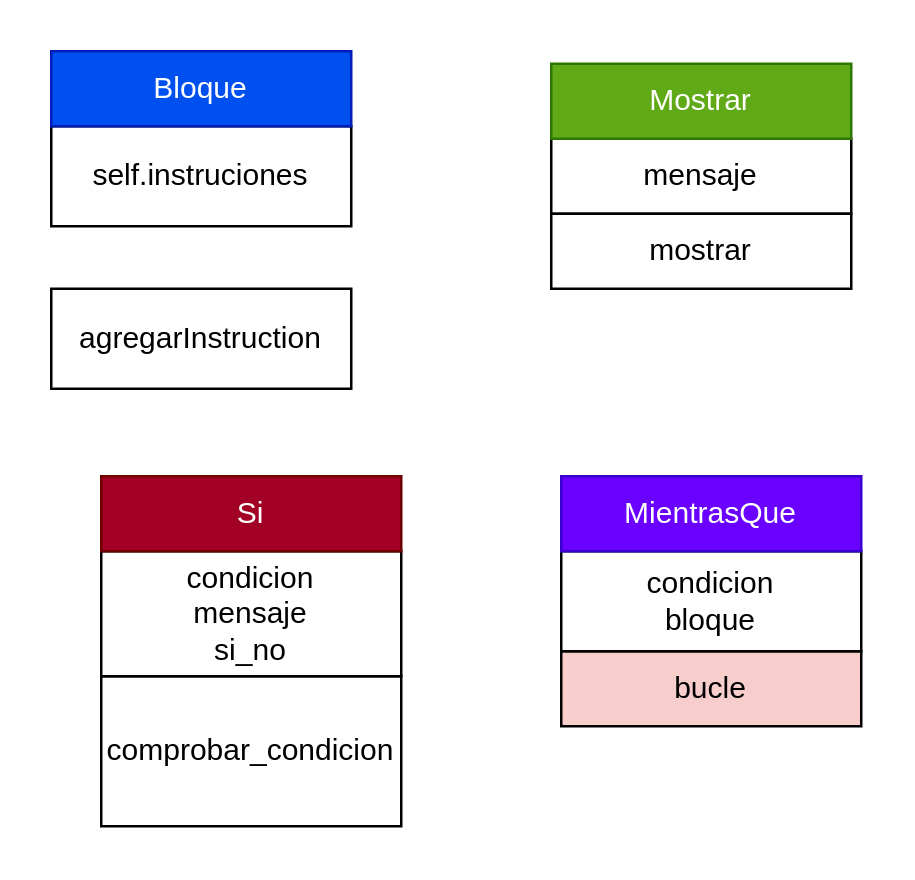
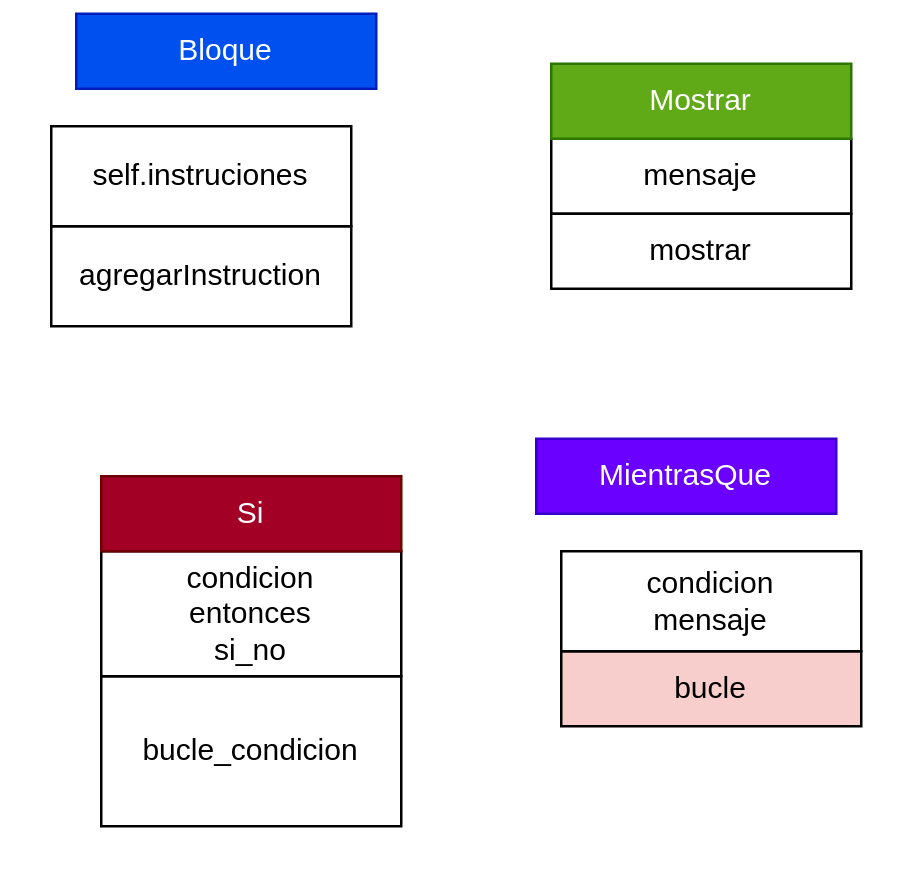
  <mxCell id="0" />
  <mxCell id="1" parent="0" />
- <mxCell id="2" value="comprobar_condicion" style="rounded=0;whiteSpace=wrap;html=1;" vertex="1" parent="1"><mxGeometry x="40" y="270" width="120" height="60" as="geometry" /></mxCell>
- <mxCell id="3" value="condicion&lt;br&gt;mensaje&lt;br&gt;si_no" style="rounded=0;whiteSpace=wrap;html=1;" vertex="1" parent="1"><mxGeometry x="40" y="220" width="120" height="50" as="geometry" /></mxCell>
+ <mxCell id="2" value="bucle_condicion" style="rounded=0;whiteSpace=wrap;html=1;" vertex="1" parent="1"><mxGeometry x="40" y="270" width="120" height="60" as="geometry" /></mxCell>
+ <mxCell id="3" value="condicion&lt;br&gt;entonces&lt;br&gt;si_no" style="rounded=0;whiteSpace=wrap;html=1;" vertex="1" parent="1"><mxGeometry x="40" y="220" width="120" height="50" as="geometry" /></mxCell>
  <mxCell id="4" value="Si" style="rounded=0;whiteSpace=wrap;html=1;fillColor=#a20025;fontColor=#ffffff;strokeColor=#6F0000;" vertex="1" parent="1"><mxGeometry x="40" y="190" width="120" height="30" as="geometry" /></mxCell>
- <mxCell id="5" value="agregarInstruction" style="rounded=0;whiteSpace=wrap;html=1;" vertex="1" parent="1"><mxGeometry x="20" y="115" width="120" height="40" as="geometry" /></mxCell>
+ <mxCell id="5" value="agregarInstruction" style="rounded=0;whiteSpace=wrap;html=1;" vertex="1" parent="1"><mxGeometry x="20" y="90" width="120" height="40" as="geometry" /></mxCell>
  <mxCell id="6" value="self.instruciones" style="rounded=0;whiteSpace=wrap;html=1;" vertex="1" parent="1"><mxGeometry x="20" y="50" width="120" height="40" as="geometry" /></mxCell>
- <mxCell id="7" value="Bloque" style="rounded=0;whiteSpace=wrap;html=1;fillColor=#0050ef;fontColor=#ffffff;strokeColor=#001DBC;" vertex="1" parent="1"><mxGeometry x="20" y="20" width="120" height="30" as="geometry" /></mxCell>
+ <mxCell id="7" value="Bloque" style="rounded=0;whiteSpace=wrap;html=1;fillColor=#0050ef;fontColor=#ffffff;strokeColor=#001DBC;" vertex="1" parent="1"><mxGeometry x="30" y="5" width="120" height="30" as="geometry" /></mxCell>
  <mxCell id="8" value="mensaje" style="rounded=0;whiteSpace=wrap;html=1;" vertex="1" parent="1"><mxGeometry x="220" y="55" width="120" height="30" as="geometry" /></mxCell>
  <mxCell id="9" value="Mostrar" style="rounded=0;whiteSpace=wrap;html=1;fillColor=#60a917;fontColor=#ffffff;strokeColor=#2D7600;" vertex="1" parent="1"><mxGeometry x="220" y="25" width="120" height="30" as="geometry" /></mxCell>
  <mxCell id="10" value="bucle" style="rounded=0;whiteSpace=wrap;html=1;fillColor=#f8cecc;" vertex="1" parent="1"><mxGeometry x="224" y="260" width="120" height="30" as="geometry" /></mxCell>
- <mxCell id="11" value="condicion&lt;br&gt;bloque" style="rounded=0;whiteSpace=wrap;html=1;" vertex="1" parent="1"><mxGeometry x="224" y="220" width="120" height="40" as="geometry" /></mxCell>
- <mxCell id="12" value="MientrasQue" style="rounded=0;whiteSpace=wrap;html=1;fillColor=#6a00ff;fontColor=#ffffff;strokeColor=#3700CC;" vertex="1" parent="1"><mxGeometry x="224" y="190" width="120" height="30" as="geometry" /></mxCell>
+ <mxCell id="11" value="condicion&lt;br&gt;mensaje" style="rounded=0;whiteSpace=wrap;html=1;" vertex="1" parent="1"><mxGeometry x="224" y="220" width="120" height="40" as="geometry" /></mxCell>
+ <mxCell id="12" value="MientrasQue" style="rounded=0;whiteSpace=wrap;html=1;fillColor=#6a00ff;fontColor=#ffffff;strokeColor=#3700CC;" vertex="1" parent="1"><mxGeometry x="214" y="175" width="120" height="30" as="geometry" /></mxCell>
  <mxCell id="13" value="mostrar" style="rounded=0;whiteSpace=wrap;html=1;" vertex="1" parent="1"><mxGeometry x="220" y="85" width="120" height="30" as="geometry" /></mxCell>
